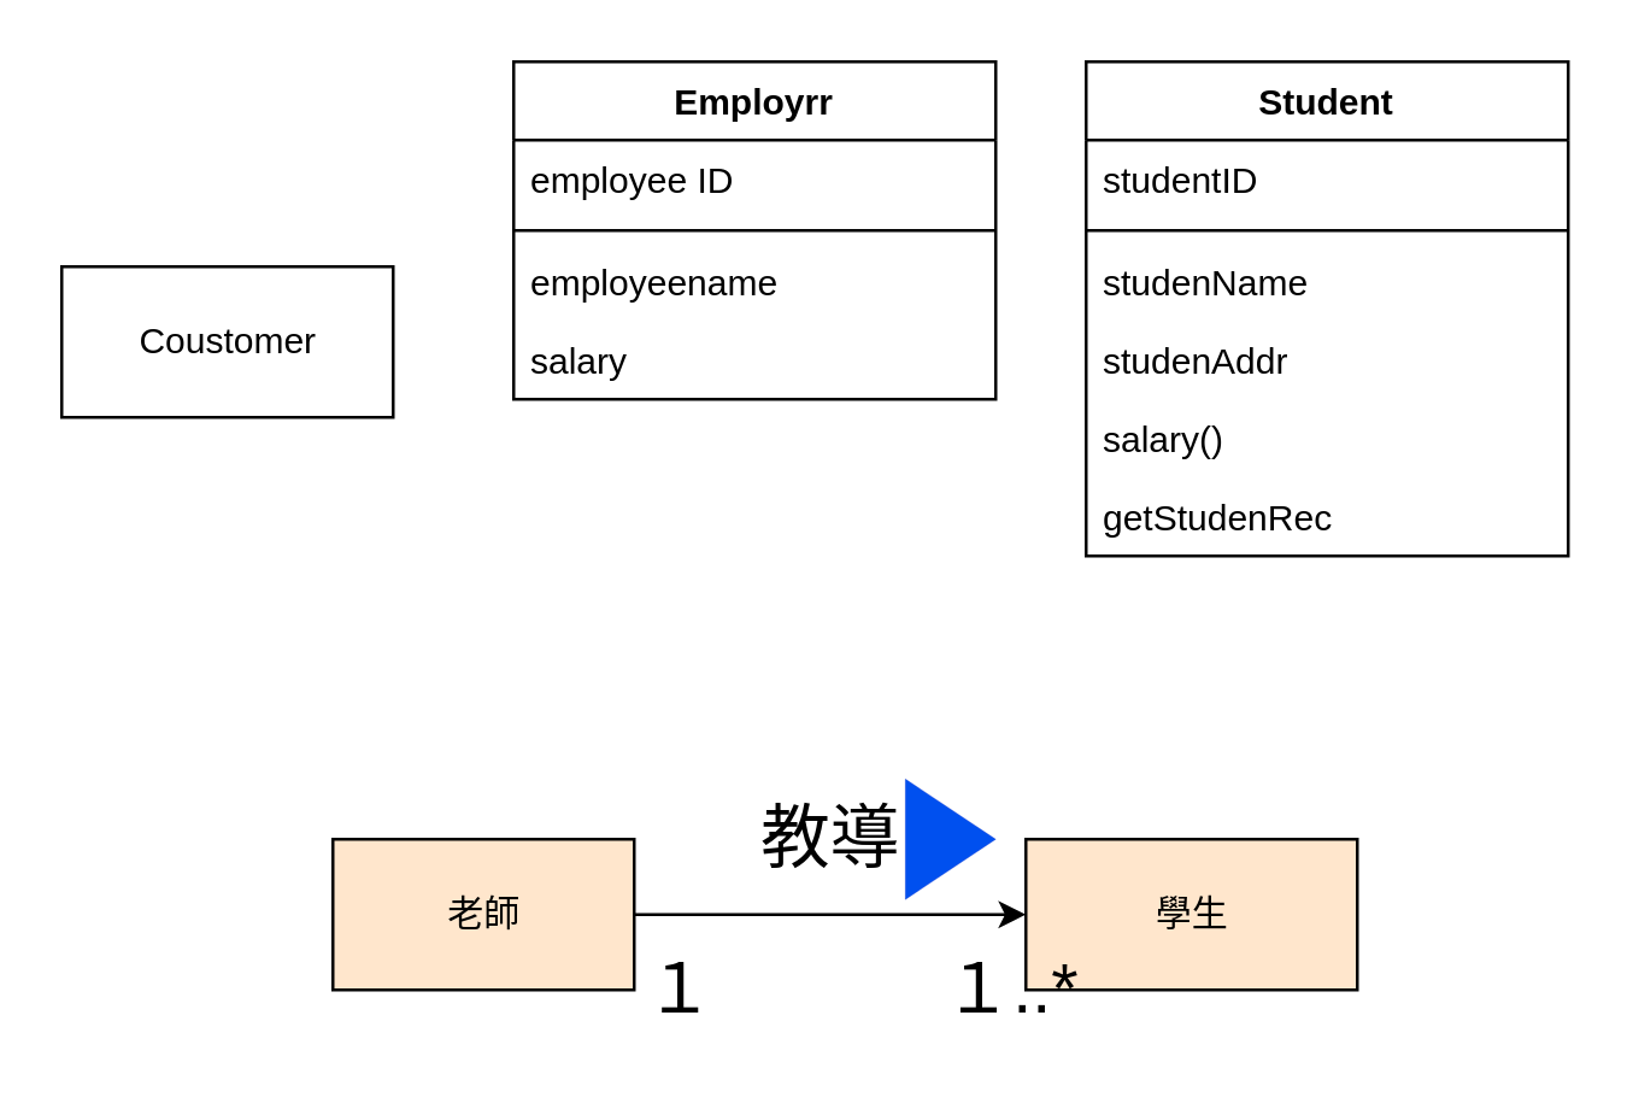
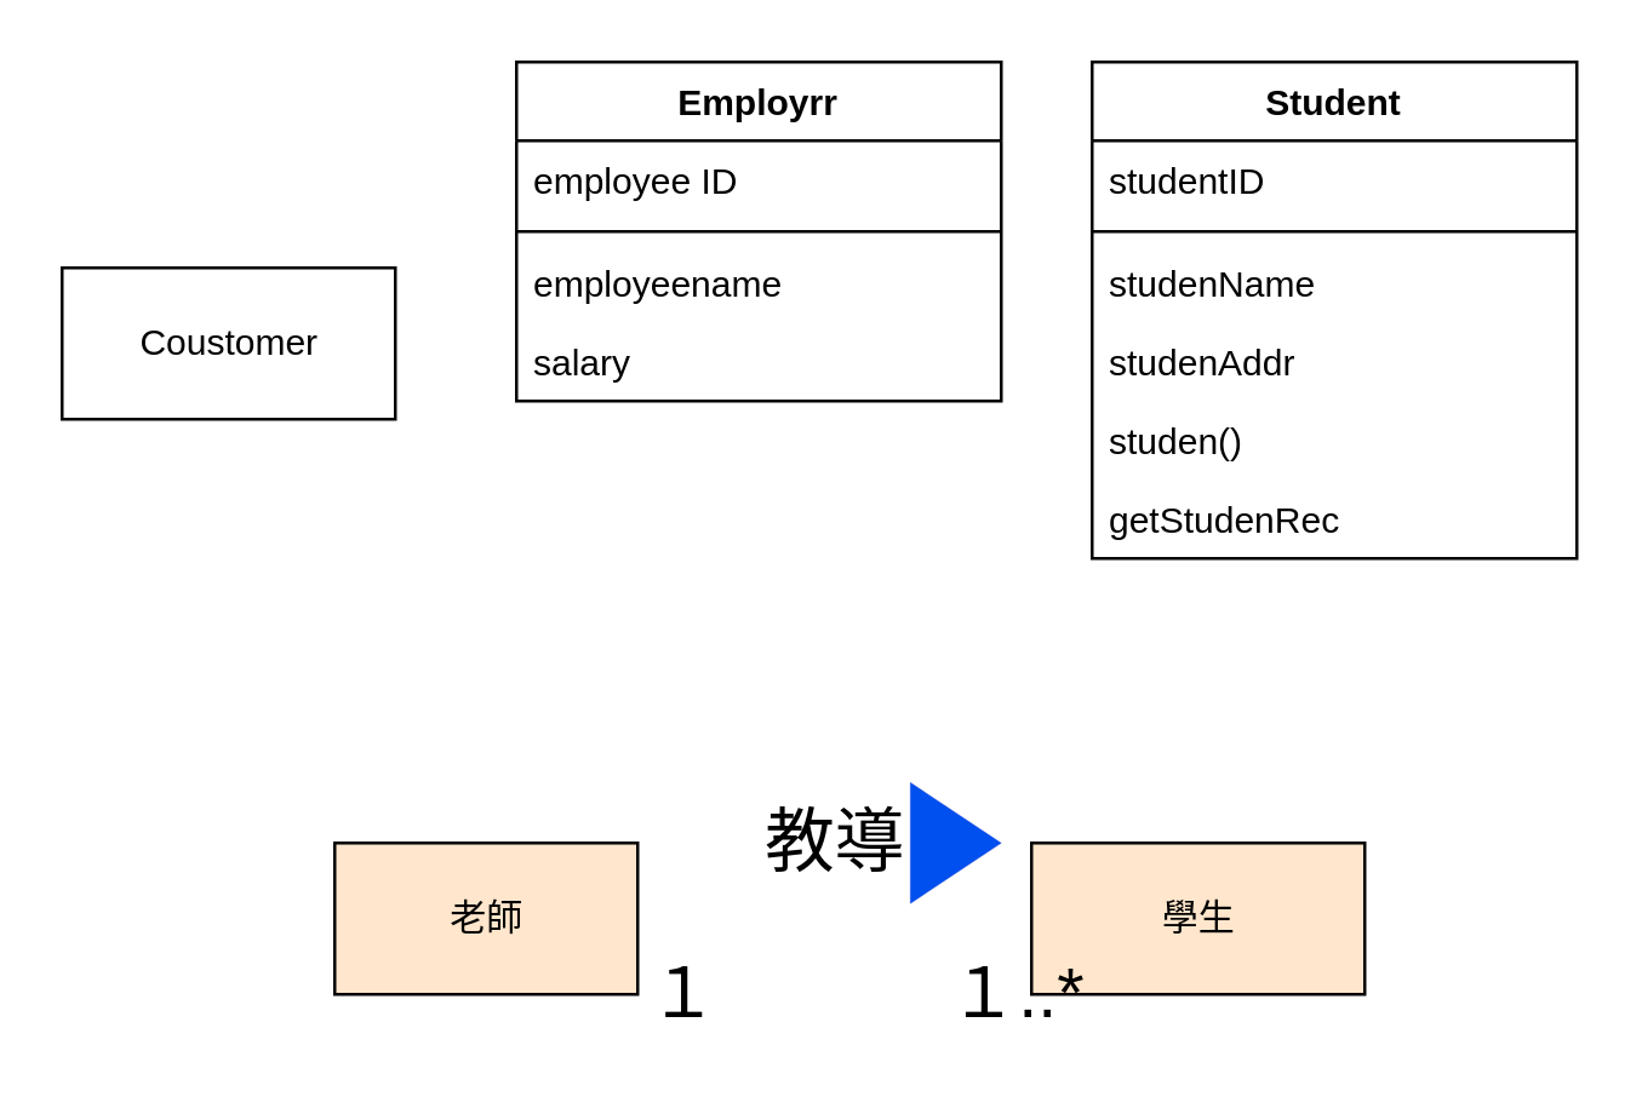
  <mxCell id="0" />
  <mxCell id="1" parent="0" />
  <mxCell id="2" value="Coustomer" style="html=1;" vertex="1" parent="1"><mxGeometry x="20" y="88" width="110" height="50" as="geometry" /></mxCell>
  <mxCell id="3" value="Employrr" style="swimlane;fontStyle=1;align=center;verticalAlign=top;childLayout=stackLayout;horizontal=1;startSize=26;horizontalStack=0;resizeParent=1;resizeParentMax=0;resizeLast=0;collapsible=1;marginBottom=0;" vertex="1" parent="1"><mxGeometry x="170" y="20" width="160" height="112" as="geometry" /></mxCell>
  <mxCell id="4" value="employee ID" style="text;strokeColor=none;fillColor=none;align=left;verticalAlign=top;spacingLeft=4;spacingRight=4;overflow=hidden;rotatable=0;points=[[0,0.5],[1,0.5]];portConstraint=eastwest;" vertex="1" parent="3"><mxGeometry y="26" width="160" height="26" as="geometry" /></mxCell>
  <mxCell id="5" value="" style="line;strokeWidth=1;fillColor=none;align=left;verticalAlign=middle;spacingTop=-1;spacingLeft=3;spacingRight=3;rotatable=0;labelPosition=right;points=[];portConstraint=eastwest;strokeColor=inherit;" vertex="1" parent="3"><mxGeometry y="52" width="160" height="8" as="geometry" /></mxCell>
  <mxCell id="6" value="employeename" style="text;strokeColor=none;fillColor=none;align=left;verticalAlign=top;spacingLeft=4;spacingRight=4;overflow=hidden;rotatable=0;points=[[0,0.5],[1,0.5]];portConstraint=eastwest;" vertex="1" parent="3"><mxGeometry y="60" width="160" height="26" as="geometry" /></mxCell>
  <mxCell id="7" value="salary" style="text;strokeColor=none;fillColor=none;align=left;verticalAlign=top;spacingLeft=4;spacingRight=4;overflow=hidden;rotatable=0;points=[[0,0.5],[1,0.5]];portConstraint=eastwest;" vertex="1" parent="3"><mxGeometry y="86" width="160" height="26" as="geometry" /></mxCell>
  <mxCell id="8" value="Student" style="swimlane;fontStyle=1;align=center;verticalAlign=top;childLayout=stackLayout;horizontal=1;startSize=26;horizontalStack=0;resizeParent=1;resizeParentMax=0;resizeLast=0;collapsible=1;marginBottom=0;" vertex="1" parent="1"><mxGeometry x="360" y="20" width="160" height="164" as="geometry" /></mxCell>
  <mxCell id="9" value="studentID" style="text;strokeColor=none;fillColor=none;align=left;verticalAlign=top;spacingLeft=4;spacingRight=4;overflow=hidden;rotatable=0;points=[[0,0.5],[1,0.5]];portConstraint=eastwest;" vertex="1" parent="8"><mxGeometry y="26" width="160" height="26" as="geometry" /></mxCell>
  <mxCell id="10" value="" style="line;strokeWidth=1;fillColor=none;align=left;verticalAlign=middle;spacingTop=-1;spacingLeft=3;spacingRight=3;rotatable=0;labelPosition=right;points=[];portConstraint=eastwest;strokeColor=inherit;" vertex="1" parent="8"><mxGeometry y="52" width="160" height="8" as="geometry" /></mxCell>
  <mxCell id="11" value="studenName" style="text;strokeColor=none;fillColor=none;align=left;verticalAlign=top;spacingLeft=4;spacingRight=4;overflow=hidden;rotatable=0;points=[[0,0.5],[1,0.5]];portConstraint=eastwest;" vertex="1" parent="8"><mxGeometry y="60" width="160" height="26" as="geometry" /></mxCell>
  <mxCell id="12" value="studenAddr" style="text;strokeColor=none;fillColor=none;align=left;verticalAlign=top;spacingLeft=4;spacingRight=4;overflow=hidden;rotatable=0;points=[[0,0.5],[1,0.5]];portConstraint=eastwest;" vertex="1" parent="8"><mxGeometry y="86" width="160" height="26" as="geometry" /></mxCell>
- <mxCell id="13" value="salary()" style="text;strokeColor=none;fillColor=none;align=left;verticalAlign=top;spacingLeft=4;spacingRight=4;overflow=hidden;rotatable=0;points=[[0,0.5],[1,0.5]];portConstraint=eastwest;" vertex="1" parent="8"><mxGeometry y="112" width="160" height="26" as="geometry" /></mxCell>
+ <mxCell id="13" value="studen()" style="text;strokeColor=none;fillColor=none;align=left;verticalAlign=top;spacingLeft=4;spacingRight=4;overflow=hidden;rotatable=0;points=[[0,0.5],[1,0.5]];portConstraint=eastwest;" vertex="1" parent="8"><mxGeometry y="112" width="160" height="26" as="geometry" /></mxCell>
  <mxCell id="14" value="getStudenRec" style="text;strokeColor=none;fillColor=none;align=left;verticalAlign=top;spacingLeft=4;spacingRight=4;overflow=hidden;rotatable=0;points=[[0,0.5],[1,0.5]];portConstraint=eastwest;" vertex="1" parent="8"><mxGeometry y="138" width="160" height="26" as="geometry" /></mxCell>
  <mxCell id="15" value="學生" style="html=1;fillColor=#ffe6cc;" vertex="1" parent="1"><mxGeometry x="340" y="278" width="110" height="50" as="geometry" /></mxCell>
- <mxCell id="16" style="edgeStyle=none;html=1;exitX=1;exitY=0.5;exitDx=0;exitDy=0;entryX=0;entryY=0.5;entryDx=0;entryDy=0;fontSize=23;endArrow=classic;endFill=1;" edge="1" parent="1" source="17" target="15"><mxGeometry relative="1" as="geometry" /></mxCell>
  <mxCell id="17" value="老師" style="html=1;fillColor=#ffe6cc;" vertex="1" parent="1"><mxGeometry x="110" y="278" width="100" height="50" as="geometry" /></mxCell>
  <mxCell id="18" value="&lt;font style=&quot;font-size: 23px;&quot;&gt;教導&lt;/font&gt;" style="text;html=1;align=center;verticalAlign=middle;resizable=0;points=[];autosize=1;strokeColor=none;fillColor=none;" vertex="1" parent="1"><mxGeometry x="240" y="258" width="70" height="40" as="geometry" /></mxCell>
  <mxCell id="19" value="１" style="text;html=1;align=center;verticalAlign=middle;resizable=0;points=[];autosize=1;strokeColor=none;fillColor=none;fontSize=23;" vertex="1" parent="1"><mxGeometry x="200" y="308" width="50" height="40" as="geometry" /></mxCell>
  <mxCell id="20" value="１..*" style="text;html=1;align=center;verticalAlign=middle;resizable=0;points=[];autosize=1;strokeColor=none;fillColor=none;fontSize=23;" vertex="1" parent="1"><mxGeometry x="300" y="308" width="70" height="40" as="geometry" /></mxCell>
  <mxCell id="21" value="" style="triangle;whiteSpace=wrap;html=1;fontSize=23;fillColor=#0050ef;fontColor=#ffffff;strokeColor=#001DBC;strokeWidth=0;" vertex="1" parent="1"><mxGeometry x="300" y="258" width="30" height="40" as="geometry" /></mxCell>
